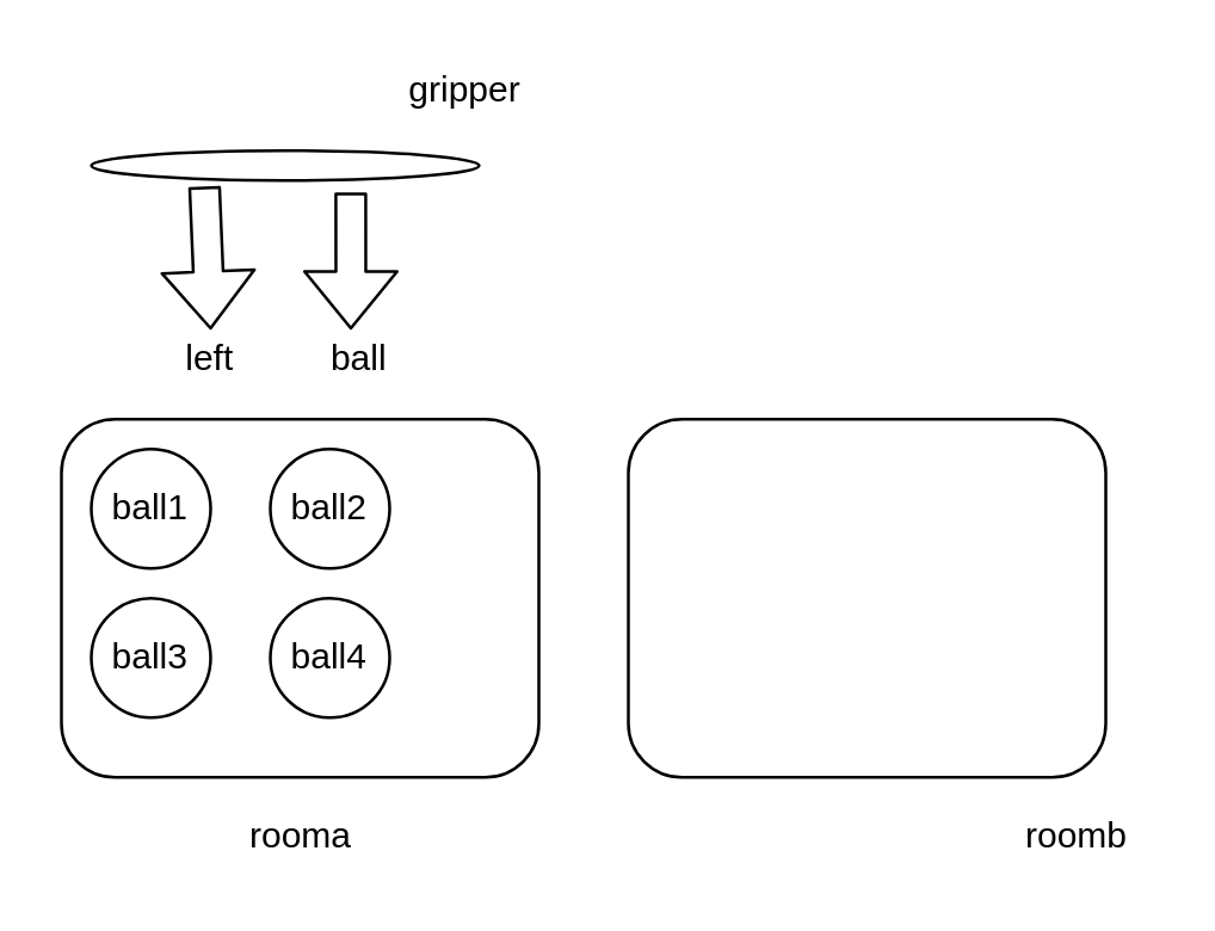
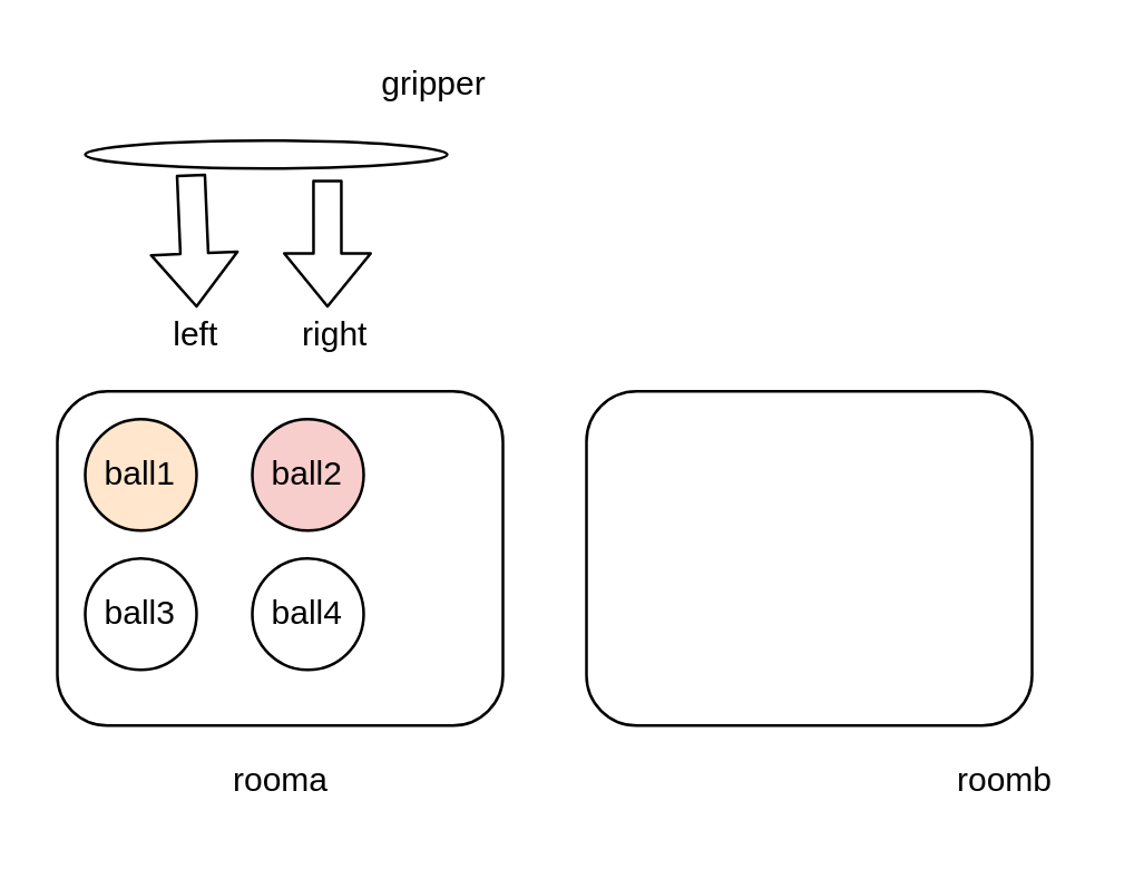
  <mxCell id="0" />
  <mxCell id="1" parent="0" />
  <mxCell id="2" value="" style="ellipse;whiteSpace=wrap;html=1;" vertex="1" parent="1"><mxGeometry x="30" y="50" width="130" height="10" as="geometry" /></mxCell>
  <mxCell id="3" value="" style="shape=flexArrow;endArrow=classic;html=1;exitX=0.292;exitY=1.2;exitDx=0;exitDy=0;exitPerimeter=0;" edge="1" parent="1" source="2"><mxGeometry width="50" height="50" relative="1" as="geometry"><mxPoint x="70" y="70" as="sourcePoint" /><mxPoint x="70" y="110" as="targetPoint" /></mxGeometry></mxCell>
  <mxCell id="4" value="" style="shape=flexArrow;endArrow=classic;html=1;exitX=0.669;exitY=1.4;exitDx=0;exitDy=0;exitPerimeter=0;" edge="1" parent="1" source="2"><mxGeometry width="50" height="50" relative="1" as="geometry"><mxPoint x="80" y="70" as="sourcePoint" /><mxPoint x="117" y="110" as="targetPoint" /></mxGeometry></mxCell>
  <mxCell id="5" value="left" style="text;html=1;strokeColor=none;fillColor=none;align=center;verticalAlign=middle;whiteSpace=wrap;rounded=0;" vertex="1" parent="1"><mxGeometry x="50" y="110" width="40" height="20" as="geometry" /></mxCell>
- <mxCell id="6" value="ball" style="text;html=1;strokeColor=none;fillColor=none;align=center;verticalAlign=middle;whiteSpace=wrap;rounded=0;" vertex="1" parent="1"><mxGeometry x="100" y="110" width="40" height="20" as="geometry" /></mxCell>
+ <mxCell id="6" value="right" style="text;html=1;strokeColor=none;fillColor=none;align=center;verticalAlign=middle;whiteSpace=wrap;rounded=0;" vertex="1" parent="1"><mxGeometry x="100" y="110" width="40" height="20" as="geometry" /></mxCell>
  <mxCell id="7" value="" style="rounded=1;whiteSpace=wrap;html=1;" vertex="1" parent="1"><mxGeometry x="20" y="140" width="160" height="120" as="geometry" /></mxCell>
- <mxCell id="8" value="ball1" style="ellipse;whiteSpace=wrap;html=1;aspect=fixed;" vertex="1" parent="1"><mxGeometry x="30" y="150" width="40" height="40" as="geometry" /></mxCell>
- <mxCell id="9" value="ball2" style="ellipse;whiteSpace=wrap;html=1;aspect=fixed;" vertex="1" parent="1"><mxGeometry x="90" y="150" width="40" height="40" as="geometry" /></mxCell>
+ <mxCell id="8" value="ball1" style="ellipse;whiteSpace=wrap;html=1;aspect=fixed;fillColor=#ffe6cc;" vertex="1" parent="1"><mxGeometry x="30" y="150" width="40" height="40" as="geometry" /></mxCell>
+ <mxCell id="9" value="ball2" style="ellipse;whiteSpace=wrap;html=1;aspect=fixed;fillColor=#f8cecc;" vertex="1" parent="1"><mxGeometry x="90" y="150" width="40" height="40" as="geometry" /></mxCell>
  <mxCell id="10" value="ball4" style="ellipse;whiteSpace=wrap;html=1;aspect=fixed;" vertex="1" parent="1"><mxGeometry x="90" y="200" width="40" height="40" as="geometry" /></mxCell>
  <mxCell id="11" value="ball3" style="ellipse;whiteSpace=wrap;html=1;aspect=fixed;" vertex="1" parent="1"><mxGeometry x="30" y="200" width="40" height="40" as="geometry" /></mxCell>
  <mxCell id="12" value="" style="rounded=1;whiteSpace=wrap;html=1;" vertex="1" parent="1"><mxGeometry x="210" y="140" width="160" height="120" as="geometry" /></mxCell>
  <mxCell id="13" value="rooma" style="text;html=1;align=center;verticalAlign=middle;resizable=0;points=[];autosize=1;strokeColor=none;" vertex="1" parent="1"><mxGeometry x="75" y="270" width="50" height="20" as="geometry" /></mxCell>
  <mxCell id="14" value="roomb" style="text;html=1;align=center;verticalAlign=middle;resizable=0;points=[];autosize=1;strokeColor=none;" vertex="1" parent="1"><mxGeometry x="335" y="270" width="50" height="20" as="geometry" /></mxCell>
  <mxCell id="15" value="gripper" style="text;html=1;align=center;verticalAlign=middle;resizable=0;points=[];autosize=1;strokeColor=none;" vertex="1" parent="1"><mxGeometry x="130" y="20" width="50" height="20" as="geometry" /></mxCell>
